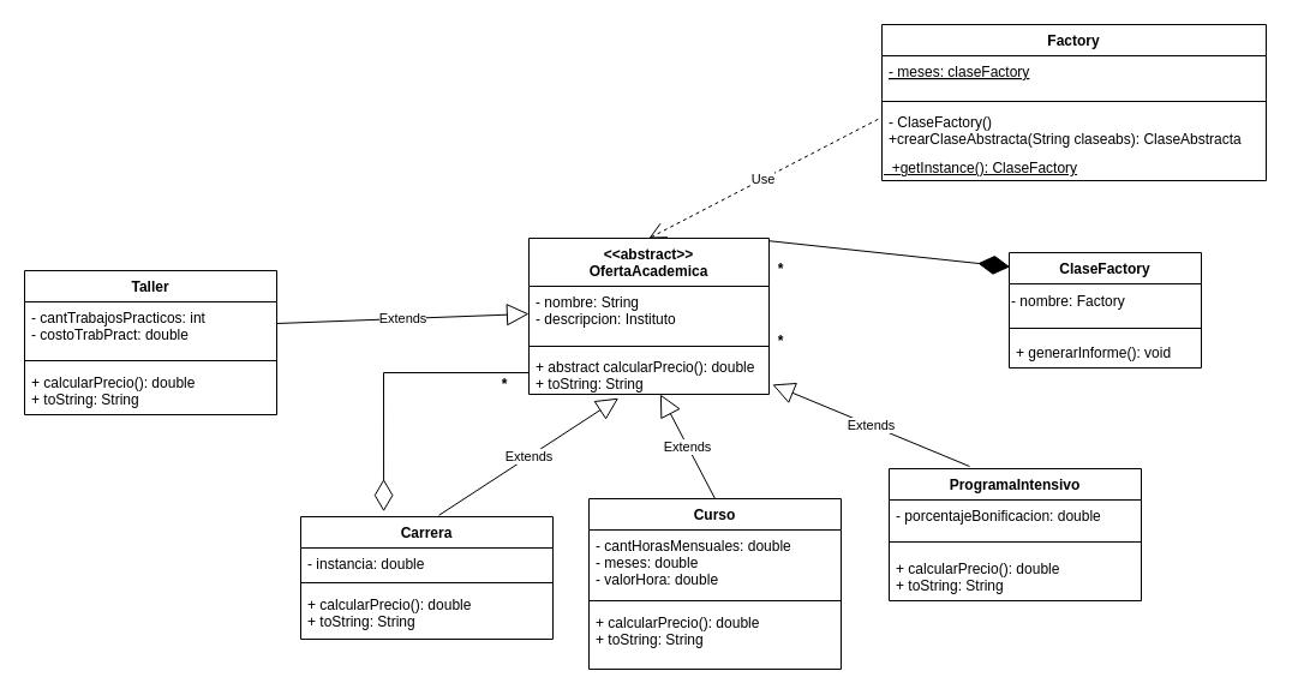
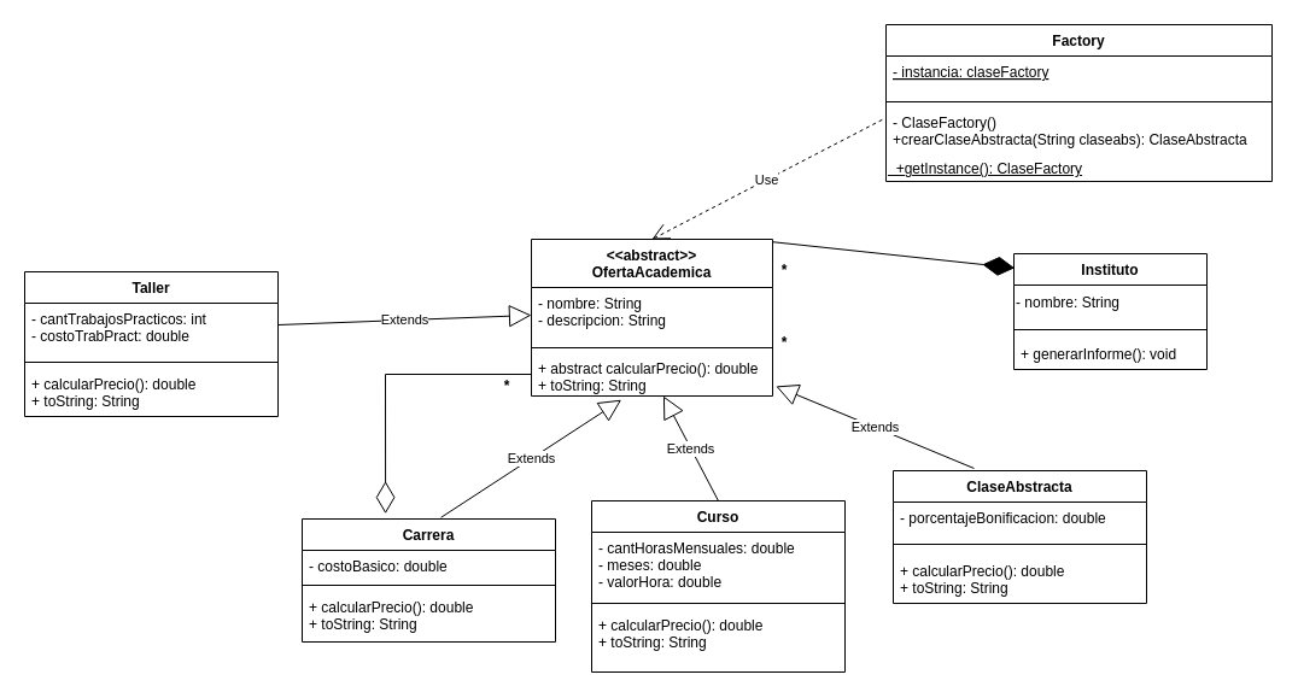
  <mxCell id="0" />
  <mxCell id="1" parent="0" />
  <mxCell id="2" value="&lt;&lt;abstract&gt;&gt;&#10;OfertaAcademica" style="swimlane;fontStyle=1;align=center;verticalAlign=top;childLayout=stackLayout;horizontal=1;startSize=40;horizontalStack=0;resizeParent=1;resizeParentMax=0;resizeLast=0;collapsible=1;marginBottom=0;" parent="1" vertex="1"><mxGeometry x="440" y="198" width="200" height="130" as="geometry" /></mxCell>
- <mxCell id="3" value="- nombre: String&#10;- descripcion: Instituto" style="text;strokeColor=none;fillColor=none;align=left;verticalAlign=top;spacingLeft=4;spacingRight=4;overflow=hidden;rotatable=0;points=[[0,0.5],[1,0.5]];portConstraint=eastwest;" parent="2" vertex="1"><mxGeometry y="40" width="200" height="46" as="geometry" /></mxCell>
+ <mxCell id="3" value="- nombre: String&#10;- descripcion: String" style="text;strokeColor=none;fillColor=none;align=left;verticalAlign=top;spacingLeft=4;spacingRight=4;overflow=hidden;rotatable=0;points=[[0,0.5],[1,0.5]];portConstraint=eastwest;" parent="2" vertex="1"><mxGeometry y="40" width="200" height="46" as="geometry" /></mxCell>
  <mxCell id="4" value="" style="line;strokeWidth=1;fillColor=none;align=left;verticalAlign=middle;spacingTop=-1;spacingLeft=3;spacingRight=3;rotatable=0;labelPosition=right;points=[];portConstraint=eastwest;strokeColor=inherit;" parent="2" vertex="1"><mxGeometry y="86" width="200" height="8" as="geometry" /></mxCell>
  <mxCell id="5" value="+ abstract calcularPrecio(): double&#10;+ toString: String" style="text;strokeColor=none;fillColor=none;align=left;verticalAlign=top;spacingLeft=4;spacingRight=4;overflow=hidden;rotatable=0;points=[[0,0.5],[1,0.5]];portConstraint=eastwest;" parent="2" vertex="1"><mxGeometry y="94" width="200" height="36" as="geometry" /></mxCell>
  <mxCell id="6" value="Factory" style="swimlane;fontStyle=1;align=center;verticalAlign=top;childLayout=stackLayout;horizontal=1;startSize=26;horizontalStack=0;resizeParent=1;resizeParentMax=0;resizeLast=0;collapsible=1;marginBottom=0;" parent="1" vertex="1"><mxGeometry x="734" width="320" height="130" as="geometry" y="20" /></mxCell>
- <mxCell id="7" value="- meses: claseFactory" style="text;strokeColor=none;fillColor=none;align=left;verticalAlign=top;spacingLeft=4;spacingRight=4;overflow=hidden;rotatable=0;points=[[0,0.5],[1,0.5]];portConstraint=eastwest;fontStyle=4" parent="6" vertex="1"><mxGeometry y="26" width="320" height="34" as="geometry" /></mxCell>
+ <mxCell id="7" value="- instancia: claseFactory" style="text;strokeColor=none;fillColor=none;align=left;verticalAlign=top;spacingLeft=4;spacingRight=4;overflow=hidden;rotatable=0;points=[[0,0.5],[1,0.5]];portConstraint=eastwest;fontStyle=4" parent="6" vertex="1"><mxGeometry y="26" width="320" height="34" as="geometry" /></mxCell>
  <mxCell id="8" value="" style="line;strokeWidth=1;fillColor=none;align=left;verticalAlign=middle;spacingTop=-1;spacingLeft=3;spacingRight=3;rotatable=0;labelPosition=right;points=[];portConstraint=eastwest;strokeColor=inherit;" parent="6" vertex="1"><mxGeometry y="60" width="320" height="8" as="geometry" /></mxCell>
  <mxCell id="9" value="- ClaseFactory()&#10;+crearClaseAbstracta(String claseabs): ClaseAbstracta" style="text;strokeColor=none;fillColor=none;align=left;verticalAlign=top;spacingLeft=4;spacingRight=4;overflow=hidden;rotatable=0;points=[[0,0.5],[1,0.5]];portConstraint=eastwest;" parent="6" vertex="1"><mxGeometry y="68" width="320" height="42" as="geometry" /></mxCell>
  <mxCell id="10" value="&lt;span style=&quot;&quot;&gt;&amp;nbsp; +getInstance(): ClaseFactory&lt;/span&gt;" style="text;html=1;strokeColor=none;fillColor=none;align=left;verticalAlign=middle;whiteSpace=wrap;rounded=0;fontStyle=4" parent="6" vertex="1"><mxGeometry y="110" width="320" height="20" as="geometry" /></mxCell>
  <mxCell id="11" value="Curso" style="swimlane;fontStyle=1;align=center;verticalAlign=top;childLayout=stackLayout;horizontal=1;startSize=26;horizontalStack=0;resizeParent=1;resizeParentMax=0;resizeLast=0;collapsible=1;marginBottom=0;" parent="1" vertex="1"><mxGeometry x="490" y="415" width="210" height="142" as="geometry" /></mxCell>
  <mxCell id="12" value="- cantHorasMensuales: double&#10;- meses: double&#10;- valorHora: double" style="text;strokeColor=none;fillColor=none;align=left;verticalAlign=top;spacingLeft=4;spacingRight=4;overflow=hidden;rotatable=0;points=[[0,0.5],[1,0.5]];portConstraint=eastwest;" parent="11" vertex="1"><mxGeometry y="26" width="210" height="54" as="geometry" /></mxCell>
  <mxCell id="13" value="" style="line;strokeWidth=1;fillColor=none;align=left;verticalAlign=middle;spacingTop=-1;spacingLeft=3;spacingRight=3;rotatable=0;labelPosition=right;points=[];portConstraint=eastwest;strokeColor=inherit;" parent="11" vertex="1"><mxGeometry y="80" width="210" height="10" as="geometry" /></mxCell>
  <mxCell id="14" value="+ calcularPrecio(): double&#10;+ toString: String" style="text;strokeColor=none;fillColor=none;align=left;verticalAlign=top;spacingLeft=4;spacingRight=4;overflow=hidden;rotatable=0;points=[[0,0.5],[1,0.5]];portConstraint=eastwest;" parent="11" vertex="1"><mxGeometry y="90" width="210" height="52" as="geometry" /></mxCell>
- <mxCell id="15" value="ClaseFactory" style="swimlane;fontStyle=1;align=center;verticalAlign=top;childLayout=stackLayout;horizontal=1;startSize=26;horizontalStack=0;resizeParent=1;resizeParentMax=0;resizeLast=0;collapsible=1;marginBottom=0;" parent="1" vertex="1"><mxGeometry x="840" y="210" width="160" height="96" as="geometry" /></mxCell>
- <mxCell id="16" value="- nombre: Factory" style="text;html=1;align=left;verticalAlign=middle;resizable=0;points=[];autosize=1;strokeColor=none;fillColor=none;" parent="15" vertex="1"><mxGeometry y="26" width="160" height="30" as="geometry" /></mxCell>
+ <mxCell id="15" value="Instituto" style="swimlane;fontStyle=1;align=center;verticalAlign=top;childLayout=stackLayout;horizontal=1;startSize=26;horizontalStack=0;resizeParent=1;resizeParentMax=0;resizeLast=0;collapsible=1;marginBottom=0;" parent="1" vertex="1"><mxGeometry x="840" y="210" width="160" height="96" as="geometry" /></mxCell>
+ <mxCell id="16" value="- nombre: String" style="text;html=1;align=left;verticalAlign=middle;resizable=0;points=[];autosize=1;strokeColor=none;fillColor=none;" parent="15" vertex="1"><mxGeometry y="26" width="160" height="30" as="geometry" /></mxCell>
  <mxCell id="17" value="" style="line;strokeWidth=1;fillColor=none;align=left;verticalAlign=middle;spacingTop=-1;spacingLeft=3;spacingRight=3;rotatable=0;labelPosition=right;points=[];portConstraint=eastwest;strokeColor=inherit;" parent="15" vertex="1"><mxGeometry y="56" width="160" height="14" as="geometry" /></mxCell>
  <mxCell id="18" value="+ generarInforme(): void" style="text;strokeColor=none;fillColor=none;align=left;verticalAlign=top;spacingLeft=4;spacingRight=4;overflow=hidden;rotatable=0;points=[[0,0.5],[1,0.5]];portConstraint=eastwest;" parent="15" vertex="1"><mxGeometry y="70" width="160" height="26" as="geometry" /></mxCell>
  <mxCell id="19" value="Use" style="endArrow=open;endSize=12;dashed=1;html=1;rounded=0;entryX=0.5;entryY=0;entryDx=0;entryDy=0;exitX=-0.01;exitY=0.258;exitDx=0;exitDy=0;exitPerimeter=0;" parent="1" source="9" target="2" edge="1"><mxGeometry width="160" relative="1" as="geometry"><mxPoint x="650" y="270" as="sourcePoint" /><mxPoint x="810" y="270" as="targetPoint" /></mxGeometry></mxCell>
  <mxCell id="20" value="*" style="text;align=center;fontStyle=1;verticalAlign=middle;spacingLeft=3;spacingRight=3;strokeColor=none;rotatable=0;points=[[0,0.5],[1,0.5]];portConstraint=eastwest;" parent="1" vertex="1"><mxGeometry x="610" y="270" width="80" height="26" as="geometry" /></mxCell>
  <mxCell id="21" value="Extends" style="endArrow=block;endSize=16;endFill=0;html=1;rounded=0;exitX=0.5;exitY=0;exitDx=0;exitDy=0;" parent="1" source="11" target="5" edge="1"><mxGeometry width="160" relative="1" as="geometry"><mxPoint x="650" y="270" as="sourcePoint" /><mxPoint x="540" y="280" as="targetPoint" /></mxGeometry></mxCell>
  <mxCell id="22" value="Extends" style="endArrow=block;endSize=16;endFill=0;html=1;rounded=0;exitX=0.319;exitY=-0.018;exitDx=0;exitDy=0;entryX=1.014;entryY=0.775;entryDx=0;entryDy=0;entryPerimeter=0;exitPerimeter=0;" parent="1" source="23" target="5" edge="1"><mxGeometry width="160" relative="1" as="geometry"><mxPoint x="747.52" y="398.62" as="sourcePoint" /><mxPoint x="547.52" y="297.68" as="targetPoint" /></mxGeometry></mxCell>
- <mxCell id="23" value="ProgramaIntensivo" style="swimlane;fontStyle=1;align=center;verticalAlign=top;childLayout=stackLayout;horizontal=1;startSize=26;horizontalStack=0;resizeParent=1;resizeParentMax=0;resizeLast=0;collapsible=1;marginBottom=0;" parent="1" vertex="1"><mxGeometry x="740" y="390" width="210" height="110" as="geometry" /></mxCell>
+ <mxCell id="23" value="ClaseAbstracta" style="swimlane;fontStyle=1;align=center;verticalAlign=top;childLayout=stackLayout;horizontal=1;startSize=26;horizontalStack=0;resizeParent=1;resizeParentMax=0;resizeLast=0;collapsible=1;marginBottom=0;" parent="1" vertex="1"><mxGeometry x="740" y="390" width="210" height="110" as="geometry" /></mxCell>
  <mxCell id="24" value="- porcentajeBonificacion: double" style="text;strokeColor=none;fillColor=none;align=left;verticalAlign=top;spacingLeft=4;spacingRight=4;overflow=hidden;rotatable=0;points=[[0,0.5],[1,0.5]];portConstraint=eastwest;" parent="23" vertex="1"><mxGeometry y="26" width="210" height="26" as="geometry" /></mxCell>
  <mxCell id="25" value="" style="line;strokeWidth=1;fillColor=none;align=left;verticalAlign=middle;spacingTop=-1;spacingLeft=3;spacingRight=3;rotatable=0;labelPosition=right;points=[];portConstraint=eastwest;strokeColor=inherit;" parent="23" vertex="1"><mxGeometry y="52" width="210" height="18" as="geometry" /></mxCell>
  <mxCell id="26" value="+ calcularPrecio(): double&#10;+ toString: String" style="text;strokeColor=none;fillColor=none;align=left;verticalAlign=top;spacingLeft=4;spacingRight=4;overflow=hidden;rotatable=0;points=[[0,0.5],[1,0.5]];portConstraint=eastwest;" parent="23" vertex="1"><mxGeometry y="70" width="210" height="40" as="geometry" /></mxCell>
  <mxCell id="27" value="*" style="text;align=center;fontStyle=1;verticalAlign=middle;spacingLeft=3;spacingRight=3;strokeColor=none;rotatable=0;points=[[0,0.5],[1,0.5]];portConstraint=eastwest;" parent="1" vertex="1"><mxGeometry x="610" y="210" width="80" height="26" as="geometry" /></mxCell>
  <mxCell id="28" value="" style="endArrow=diamondThin;endFill=1;endSize=24;html=1;rounded=0;entryX=0.004;entryY=0.123;entryDx=0;entryDy=0;entryPerimeter=0;exitX=1;exitY=0.017;exitDx=0;exitDy=0;exitPerimeter=0;" parent="1" source="2" target="15" edge="1"><mxGeometry width="160" relative="1" as="geometry"><mxPoint x="670" y="220" as="sourcePoint" /><mxPoint x="830" y="220" as="targetPoint" /></mxGeometry></mxCell>
  <mxCell id="29" value="Taller" style="swimlane;fontStyle=1;align=center;verticalAlign=top;childLayout=stackLayout;horizontal=1;startSize=26;horizontalStack=0;resizeParent=1;resizeParentMax=0;resizeLast=0;collapsible=1;marginBottom=0;" parent="1" vertex="1"><mxGeometry x="20" y="225" width="210" height="120" as="geometry" /></mxCell>
  <mxCell id="30" value="- cantTrabajosPracticos: int&#10;- costoTrabPract: double" style="text;strokeColor=none;fillColor=none;align=left;verticalAlign=top;spacingLeft=4;spacingRight=4;overflow=hidden;rotatable=0;points=[[0,0.5],[1,0.5]];portConstraint=eastwest;" parent="29" vertex="1"><mxGeometry y="26" width="210" height="44" as="geometry" /></mxCell>
  <mxCell id="31" value="" style="line;strokeWidth=1;fillColor=none;align=left;verticalAlign=middle;spacingTop=-1;spacingLeft=3;spacingRight=3;rotatable=0;labelPosition=right;points=[];portConstraint=eastwest;strokeColor=inherit;" parent="29" vertex="1"><mxGeometry y="70" width="210" height="10" as="geometry" /></mxCell>
  <mxCell id="32" value="+ calcularPrecio(): double&#10;+ toString: String" style="text;strokeColor=none;fillColor=none;align=left;verticalAlign=top;spacingLeft=4;spacingRight=4;overflow=hidden;rotatable=0;points=[[0,0.5],[1,0.5]];portConstraint=eastwest;" parent="29" vertex="1"><mxGeometry y="80" width="210" height="40" as="geometry" /></mxCell>
  <mxCell id="33" value="Carrera" style="swimlane;fontStyle=1;align=center;verticalAlign=top;childLayout=stackLayout;horizontal=1;startSize=26;horizontalStack=0;resizeParent=1;resizeParentMax=0;resizeLast=0;collapsible=1;marginBottom=0;" parent="1" vertex="1"><mxGeometry x="250" y="430" width="210" height="102" as="geometry" /></mxCell>
- <mxCell id="34" value="- instancia: double&#10;" style="text;strokeColor=none;fillColor=none;align=left;verticalAlign=top;spacingLeft=4;spacingRight=4;overflow=hidden;rotatable=0;points=[[0,0.5],[1,0.5]];portConstraint=eastwest;" parent="33" vertex="1"><mxGeometry y="26" width="210" height="24" as="geometry" /></mxCell>
+ <mxCell id="34" value="- costoBasico: double&#10;" style="text;strokeColor=none;fillColor=none;align=left;verticalAlign=top;spacingLeft=4;spacingRight=4;overflow=hidden;rotatable=0;points=[[0,0.5],[1,0.5]];portConstraint=eastwest;" parent="33" vertex="1"><mxGeometry y="26" width="210" height="24" as="geometry" /></mxCell>
  <mxCell id="35" value="" style="line;strokeWidth=1;fillColor=none;align=left;verticalAlign=middle;spacingTop=-1;spacingLeft=3;spacingRight=3;rotatable=0;labelPosition=right;points=[];portConstraint=eastwest;strokeColor=inherit;" parent="33" vertex="1"><mxGeometry y="50" width="210" height="10" as="geometry" /></mxCell>
  <mxCell id="36" value="+ calcularPrecio(): double&#10;+ toString: String" style="text;strokeColor=none;fillColor=none;align=left;verticalAlign=top;spacingLeft=4;spacingRight=4;overflow=hidden;rotatable=0;points=[[0,0.5],[1,0.5]];portConstraint=eastwest;" parent="33" vertex="1"><mxGeometry y="60" width="210" height="42" as="geometry" /></mxCell>
  <mxCell id="37" value="Extends" style="endArrow=block;endSize=16;endFill=0;html=1;rounded=0;exitX=0.548;exitY=-0.012;exitDx=0;exitDy=0;exitPerimeter=0;entryX=0.373;entryY=1.089;entryDx=0;entryDy=0;entryPerimeter=0;" parent="1" source="33" target="5" edge="1"><mxGeometry width="160" relative="1" as="geometry"><mxPoint x="615" y="410" as="sourcePoint" /><mxPoint x="560" y="328" as="targetPoint" /></mxGeometry></mxCell>
  <mxCell id="38" value="Extends" style="endArrow=block;endSize=16;endFill=0;html=1;rounded=0;entryX=0;entryY=0.5;entryDx=0;entryDy=0;" parent="1" source="30" target="3" edge="1"><mxGeometry width="160" relative="1" as="geometry"><mxPoint x="375.08" y="438.392" as="sourcePoint" /><mxPoint x="524.6" y="330.314" as="targetPoint" /></mxGeometry></mxCell>
  <mxCell id="39" value="" style="endArrow=diamondThin;endFill=0;endSize=24;html=1;rounded=0;entryX=0.329;entryY=-0.043;entryDx=0;entryDy=0;entryPerimeter=0;" parent="1" source="5" target="33" edge="1"><mxGeometry width="160" relative="1" as="geometry"><mxPoint x="650.6" y="278.268" as="sourcePoint" /><mxPoint x="913.48" y="401.378" as="targetPoint" /><Array as="points"><mxPoint x="319" y="310" /></Array></mxGeometry></mxCell>
  <mxCell id="40" value="*" style="text;align=center;fontStyle=1;verticalAlign=middle;spacingLeft=3;spacingRight=3;strokeColor=none;rotatable=0;points=[[0,0.5],[1,0.5]];portConstraint=eastwest;" parent="1" vertex="1"><mxGeometry x="380" y="306" width="80" height="26" as="geometry" /></mxCell>
